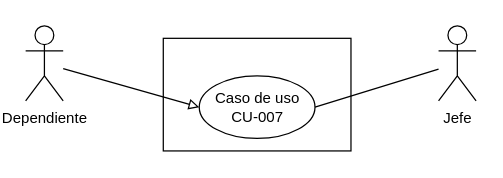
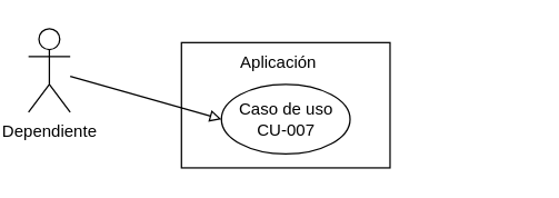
  <mxCell id="0" />
  <mxCell id="1" parent="0" />
  <mxCell id="2" value="" style="rounded=0;whiteSpace=wrap;html=1;" vertex="1" parent="1"><mxGeometry x="130" y="30" width="150" height="90" as="geometry" /></mxCell>
  <mxCell id="3" value="Dependiente&lt;div&gt;&lt;br&gt;&lt;/div&gt;" style="shape=umlActor;verticalLabelPosition=bottom;verticalAlign=top;html=1;outlineConnect=0;" vertex="1" parent="1"><mxGeometry x="20" y="20" width="30" height="60" as="geometry" /></mxCell>
- <mxCell id="4" style="rounded=0;orthogonalLoop=1;jettySize=auto;html=1;entryX=1;entryY=0.5;entryDx=0;entryDy=0;strokeColor=default;endArrow=none;endFill=0;" edge="1" parent="1" source="5" target="7"><mxGeometry relative="1" as="geometry" /></mxCell>
- <mxCell id="5" value="Jefe" style="shape=umlActor;verticalLabelPosition=bottom;verticalAlign=top;html=1;outlineConnect=0;" vertex="1" parent="1"><mxGeometry x="350" y="20" width="30" height="60" as="geometry" /></mxCell>
+ <mxCell id="6" value="Aplicación" style="text;html=1;align=center;verticalAlign=middle;whiteSpace=wrap;rounded=0;" vertex="1" parent="1"><mxGeometry x="170" y="30" width="60" height="30" as="geometry" /></mxCell>
  <mxCell id="7" value="Caso de uso&lt;div&gt;CU-007&lt;/div&gt;" style="ellipse;whiteSpace=wrap;html=1;" vertex="1" parent="1"><mxGeometry x="158.75" y="60" width="92.5" height="50" as="geometry" /></mxCell>
  <mxCell id="8" style="rounded=0;orthogonalLoop=1;jettySize=auto;html=1;strokeColor=default;endArrow=block;endFill=0;entryX=0;entryY=0.5;entryDx=0;entryDy=0;" edge="1" parent="1" source="3" target="7"><mxGeometry relative="1" as="geometry"><mxPoint x="360" y="50" as="sourcePoint" /><mxPoint x="160" y="77" as="targetPoint" /></mxGeometry></mxCell>
